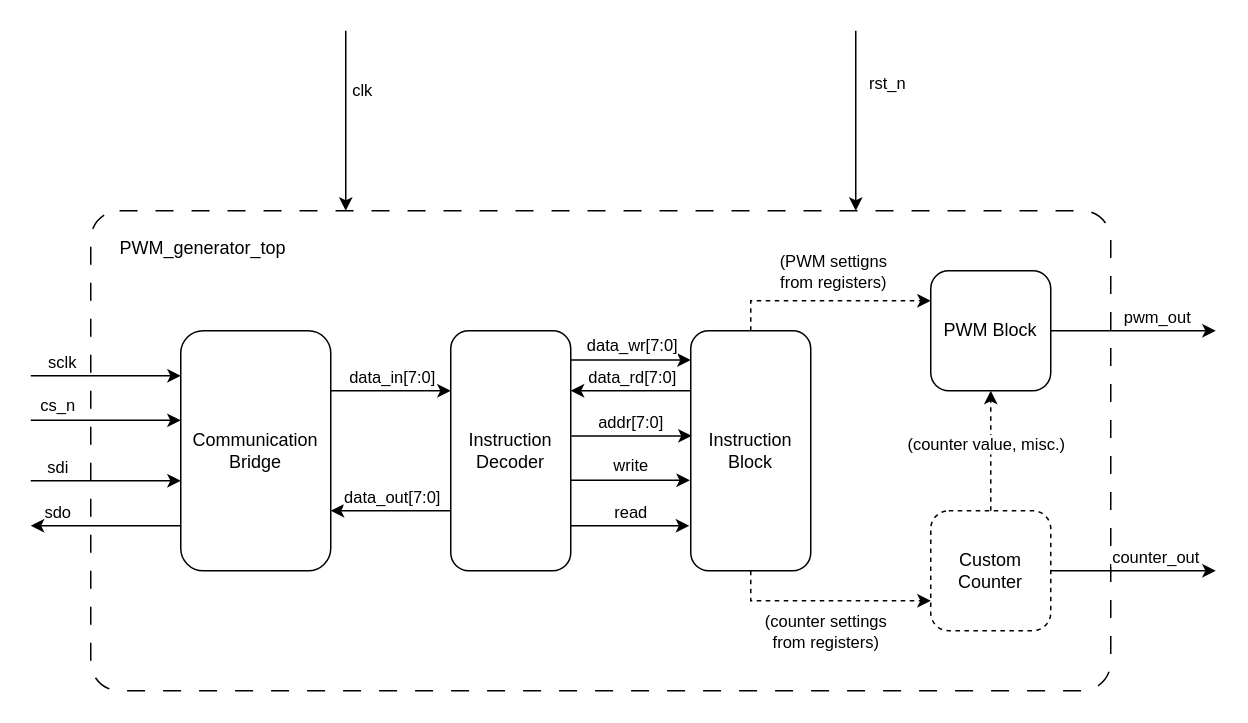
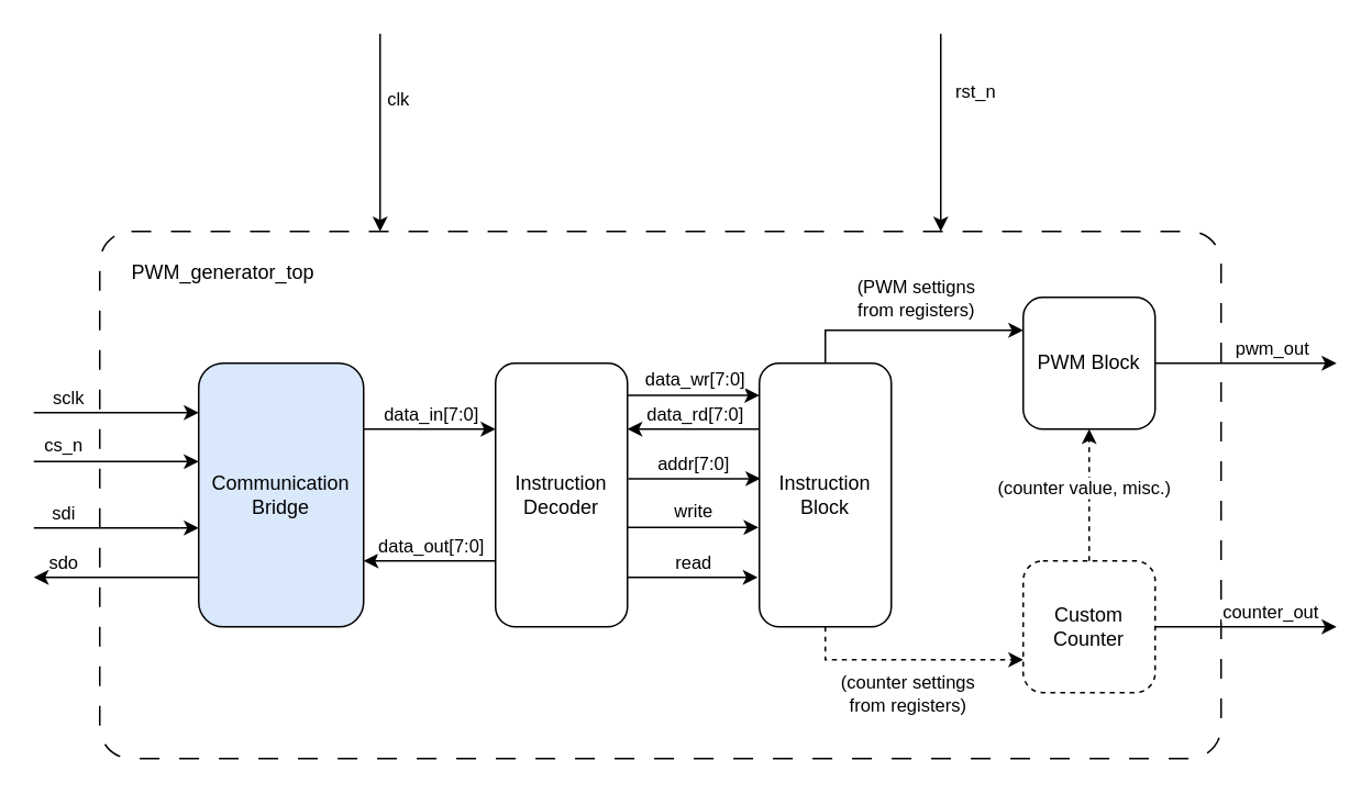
  <mxCell id="0" />
  <mxCell id="1" parent="0" />
  <mxCell id="2" value="" style="rounded=1;whiteSpace=wrap;html=1;arcSize=6;dashed=1;dashPattern=12 12;fillColor=none;" vertex="1" parent="1"><mxGeometry x="60" y="140" width="680" height="320" as="geometry" /></mxCell>
  <mxCell id="3" value="Instruction Decoder" style="rounded=1;whiteSpace=wrap;html=1;" vertex="1" parent="1"><mxGeometry x="300" y="220" width="80" height="160" as="geometry" /></mxCell>
  <mxCell id="4" value="Instruction Block" style="rounded=1;whiteSpace=wrap;html=1;" vertex="1" parent="1"><mxGeometry x="460" y="220" width="80" height="160" as="geometry" /></mxCell>
  <mxCell id="5" value="Custom Counter" style="rounded=1;whiteSpace=wrap;html=1;dashed=1;" vertex="1" parent="1"><mxGeometry x="620" y="340" width="80" height="80" as="geometry" /></mxCell>
  <mxCell id="6" value="PWM Block" style="rounded=1;whiteSpace=wrap;html=1;" vertex="1" parent="1"><mxGeometry x="620" y="180" width="80" height="80" as="geometry" /></mxCell>
- <mxCell id="7" value="Communication Bridge" style="rounded=1;whiteSpace=wrap;html=1;" vertex="1" parent="1"><mxGeometry x="120" y="220" width="100" height="160" as="geometry" /></mxCell>
+ <mxCell id="7" value="Communication Bridge" style="rounded=1;whiteSpace=wrap;html=1;fillColor=#dae8fc;" vertex="1" parent="1"><mxGeometry x="120" y="220" width="100" height="160" as="geometry" /></mxCell>
  <mxCell id="8" value="" style="endArrow=classic;html=1;rounded=0;entryX=0;entryY=0.25;entryDx=0;entryDy=0;" edge="1" parent="1"><mxGeometry width="50" height="50" relative="1" as="geometry"><mxPoint x="20" y="250" as="sourcePoint" /><mxPoint x="120" y="250" as="targetPoint" /></mxGeometry></mxCell>
  <mxCell id="9" value="sclk" style="edgeLabel;html=1;align=center;verticalAlign=middle;resizable=0;points=[];" vertex="1" connectable="0" parent="8"><mxGeometry x="0.067" y="1" relative="1" as="geometry"><mxPoint x="-33" y="-9" as="offset" /></mxGeometry></mxCell>
  <mxCell id="10" value="" style="endArrow=classic;html=1;rounded=0;entryX=0;entryY=0.5;entryDx=0;entryDy=0;" edge="1" parent="1"><mxGeometry width="50" height="50" relative="1" as="geometry"><mxPoint x="20" y="279.71" as="sourcePoint" /><mxPoint x="120" y="279.71" as="targetPoint" /></mxGeometry></mxCell>
  <mxCell id="11" value="cs_n" style="edgeLabel;html=1;align=center;verticalAlign=middle;resizable=0;points=[];" vertex="1" connectable="0" parent="10"><mxGeometry x="-0.664" y="-1" relative="1" as="geometry"><mxPoint y="-11" as="offset" /></mxGeometry></mxCell>
  <mxCell id="12" value="" style="endArrow=classic;html=1;rounded=0;entryX=0;entryY=0.5;entryDx=0;entryDy=0;" edge="1" parent="1"><mxGeometry width="50" height="50" relative="1" as="geometry"><mxPoint x="20" y="320" as="sourcePoint" /><mxPoint x="120" y="320" as="targetPoint" /></mxGeometry></mxCell>
  <mxCell id="13" value="sdi" style="edgeLabel;html=1;align=center;verticalAlign=middle;resizable=0;points=[];" vertex="1" connectable="0" parent="12"><mxGeometry x="-0.653" relative="1" as="geometry"><mxPoint y="-10" as="offset" /></mxGeometry></mxCell>
  <mxCell id="14" value="" style="endArrow=none;html=1;rounded=0;entryX=0;entryY=0.5;entryDx=0;entryDy=0;endFill=0;startArrow=classic;startFill=1;" edge="1" parent="1"><mxGeometry width="50" height="50" relative="1" as="geometry"><mxPoint x="20" y="350" as="sourcePoint" /><mxPoint x="120" y="350" as="targetPoint" /></mxGeometry></mxCell>
  <mxCell id="15" value="sdo" style="edgeLabel;html=1;align=center;verticalAlign=middle;resizable=0;points=[];" vertex="1" connectable="0" parent="14"><mxGeometry x="-0.653" y="-3" relative="1" as="geometry"><mxPoint y="-13" as="offset" /></mxGeometry></mxCell>
  <mxCell id="16" value="" style="endArrow=classic;html=1;rounded=0;entryX=0;entryY=0.25;entryDx=0;entryDy=0;exitX=1;exitY=0.25;exitDx=0;exitDy=0;" edge="1" parent="1" source="7" target="3"><mxGeometry width="50" height="50" relative="1" as="geometry"><mxPoint x="-70" y="230" as="sourcePoint" /><mxPoint y="180" as="targetPoint" x="-20" /></mxGeometry></mxCell>
  <mxCell id="17" value="data_in[7:0]" style="edgeLabel;html=1;align=center;verticalAlign=middle;resizable=0;points=[];" vertex="1" connectable="0" parent="16"><mxGeometry x="-0.217" y="1" relative="1" as="geometry"><mxPoint x="9" y="-9" as="offset" /></mxGeometry></mxCell>
  <mxCell id="18" value="" style="endArrow=classic;html=1;rounded=0;exitX=0;exitY=0.75;exitDx=0;exitDy=0;entryX=1;entryY=0.75;entryDx=0;entryDy=0;" edge="1" parent="1" source="3" target="7"><mxGeometry width="50" height="50" relative="1" as="geometry"><mxPoint x="-90" y="340" as="sourcePoint" /><mxPoint x="-40" y="290" as="targetPoint" /></mxGeometry></mxCell>
  <mxCell id="19" value="data_out[7:0]" style="edgeLabel;html=1;align=center;verticalAlign=middle;resizable=0;points=[];" vertex="1" connectable="0" parent="18"><mxGeometry x="0.157" relative="1" as="geometry"><mxPoint x="6" y="-10" as="offset" /></mxGeometry></mxCell>
  <mxCell id="20" value="" style="endArrow=classic;html=1;rounded=0;entryX=0.25;entryY=0;entryDx=0;entryDy=0;" edge="1" parent="1" target="2"><mxGeometry width="50" height="50" relative="1" as="geometry"><mxPoint x="230" y="20" as="sourcePoint" /><mxPoint x="330" y="0" as="targetPoint" /></mxGeometry></mxCell>
  <mxCell id="21" value="clk" style="edgeLabel;html=1;align=center;verticalAlign=middle;resizable=0;points=[];" vertex="1" connectable="0" parent="20"><mxGeometry x="-0.266" relative="1" as="geometry"><mxPoint x="10" y="-5" as="offset" /></mxGeometry></mxCell>
  <mxCell id="22" value="" style="endArrow=classic;html=1;rounded=0;entryX=0.75;entryY=0;entryDx=0;entryDy=0;" edge="1" parent="1" target="2"><mxGeometry width="50" height="50" relative="1" as="geometry"><mxPoint x="570" y="20" as="sourcePoint" /><mxPoint x="620" y="0" as="targetPoint" /></mxGeometry></mxCell>
  <mxCell id="23" value="rst_n" style="edgeLabel;html=1;align=center;verticalAlign=middle;resizable=0;points=[];" vertex="1" connectable="0" parent="22"><mxGeometry x="-0.437" y="-3" relative="1" as="geometry"><mxPoint x="23" as="offset" /></mxGeometry></mxCell>
  <mxCell id="24" value="" style="endArrow=classic;html=1;rounded=0;entryX=0;entryY=0.122;entryDx=0;entryDy=0;exitX=1;exitY=0.122;exitDx=0;exitDy=0;entryPerimeter=0;exitPerimeter=0;" edge="1" parent="1" source="3" target="4"><mxGeometry width="50" height="50" relative="1" as="geometry"><mxPoint x="330" y="40" as="sourcePoint" /><mxPoint x="380" y="-10" as="targetPoint" /></mxGeometry></mxCell>
  <mxCell id="25" value="data_wr[7:0]" style="edgeLabel;html=1;align=center;verticalAlign=middle;resizable=0;points=[];" vertex="1" connectable="0" parent="24"><mxGeometry x="-0.22" y="-1" relative="1" as="geometry"><mxPoint x="9" y="-11" as="offset" /></mxGeometry></mxCell>
  <mxCell id="26" value="" style="endArrow=classic;html=1;rounded=0;exitX=0;exitY=0.25;exitDx=0;exitDy=0;entryX=1;entryY=0.25;entryDx=0;entryDy=0;" edge="1" parent="1" source="4" target="3"><mxGeometry width="50" height="50" relative="1" as="geometry"><mxPoint x="370" y="90" as="sourcePoint" /><mxPoint x="420" y="40" as="targetPoint" /></mxGeometry></mxCell>
  <mxCell id="27" value="data_rd[7:0]" style="edgeLabel;html=1;align=center;verticalAlign=middle;resizable=0;points=[];" vertex="1" connectable="0" parent="26"><mxGeometry x="0.206" relative="1" as="geometry"><mxPoint x="8" y="-10" as="offset" /></mxGeometry></mxCell>
  <mxCell id="28" value="" style="endArrow=classic;html=1;rounded=0;entryX=0.5;entryY=1;entryDx=0;entryDy=0;exitX=0.5;exitY=0;exitDx=0;exitDy=0;dashed=1;" edge="1" parent="1" source="5" target="6"><mxGeometry width="50" height="50" relative="1" as="geometry"><mxPoint x="-40" y="480" as="sourcePoint" /><mxPoint x="10" y="430" as="targetPoint" /></mxGeometry></mxCell>
  <mxCell id="29" value="(counter value, misc.)" style="edgeLabel;html=1;align=center;verticalAlign=middle;resizable=0;points=[];" vertex="1" connectable="0" parent="28"><mxGeometry x="0.121" y="4" relative="1" as="geometry"><mxPoint as="offset" /></mxGeometry></mxCell>
- <mxCell id="30" value="" style="endArrow=classic;html=1;rounded=0;entryX=0;entryY=0.25;entryDx=0;entryDy=0;exitX=0.5;exitY=0;exitDx=0;exitDy=0;dashed=1;" edge="1" parent="1" source="4" target="6"><mxGeometry width="50" height="50" relative="1" as="geometry"><mxPoint x="380" y="80" as="sourcePoint" /><mxPoint x="430" y="30" as="targetPoint" /><Array as="points"><mxPoint x="500" y="200" /></Array></mxGeometry></mxCell>
+ <mxCell id="30" value="" style="endArrow=classic;html=1;rounded=0;entryX=0;entryY=0.25;entryDx=0;entryDy=0;exitX=0.5;exitY=0;exitDx=0;exitDy=0;dashed=0;" edge="1" parent="1" source="4" target="6"><mxGeometry width="50" height="50" relative="1" as="geometry"><mxPoint x="380" y="80" as="sourcePoint" /><mxPoint x="430" y="30" as="targetPoint" /><Array as="points"><mxPoint x="500" y="200" /></Array></mxGeometry></mxCell>
  <mxCell id="31" value="(PWM settigns&lt;div&gt;from registers)&lt;/div&gt;" style="edgeLabel;html=1;align=center;verticalAlign=middle;resizable=0;points=[];" vertex="1" connectable="0" parent="30"><mxGeometry x="0.05" y="1" relative="1" as="geometry"><mxPoint y="-19" as="offset" /></mxGeometry></mxCell>
  <mxCell id="32" value="" style="endArrow=classic;html=1;rounded=0;entryX=0;entryY=0.75;entryDx=0;entryDy=0;exitX=0.5;exitY=1;exitDx=0;exitDy=0;dashed=1;" edge="1" parent="1" source="4" target="5"><mxGeometry width="50" height="50" relative="1" as="geometry"><mxPoint x="430" y="70" as="sourcePoint" /><mxPoint x="480" y="20" as="targetPoint" /><Array as="points"><mxPoint x="500" y="400" /></Array></mxGeometry></mxCell>
  <mxCell id="33" value="(counter settings&lt;div&gt;from registers)&lt;/div&gt;" style="edgeLabel;html=1;align=center;verticalAlign=middle;resizable=0;points=[];" vertex="1" connectable="0" parent="32"><mxGeometry x="-0.179" relative="1" as="geometry"><mxPoint x="12" y="20" as="offset" /></mxGeometry></mxCell>
  <mxCell id="34" value="" style="endArrow=classic;html=1;rounded=0;exitX=1;exitY=0.5;exitDx=0;exitDy=0;" edge="1" parent="1" source="6"><mxGeometry width="50" height="50" relative="1" as="geometry"><mxPoint x="760" y="200" as="sourcePoint" /><mxPoint x="810" y="220" as="targetPoint" /></mxGeometry></mxCell>
  <mxCell id="35" value="pwm_out" style="edgeLabel;html=1;align=center;verticalAlign=middle;resizable=0;points=[];" vertex="1" connectable="0" parent="34"><mxGeometry x="0.076" relative="1" as="geometry"><mxPoint x="11" y="-10" as="offset" /></mxGeometry></mxCell>
  <mxCell id="36" value="" style="endArrow=classic;html=1;rounded=0;exitX=1;exitY=0.5;exitDx=0;exitDy=0;" edge="1" parent="1" source="5"><mxGeometry width="50" height="50" relative="1" as="geometry"><mxPoint x="780" y="360" as="sourcePoint" /><mxPoint x="810" y="380" as="targetPoint" /></mxGeometry></mxCell>
  <mxCell id="37" value="counter_out" style="edgeLabel;html=1;align=center;verticalAlign=middle;resizable=0;points=[];" vertex="1" connectable="0" parent="36"><mxGeometry x="0.118" y="-2" relative="1" as="geometry"><mxPoint x="8" y="-12" as="offset" /></mxGeometry></mxCell>
  <mxCell id="38" value="" style="endArrow=classic;html=1;rounded=0;exitX=1.006;exitY=0.439;exitDx=0;exitDy=0;entryX=0.008;entryY=0.438;entryDx=0;entryDy=0;entryPerimeter=0;exitPerimeter=0;" edge="1" parent="1" source="3" target="4"><mxGeometry width="50" height="50" relative="1" as="geometry"><mxPoint x="450" y="310" as="sourcePoint" /><mxPoint x="370" y="310" as="targetPoint" /></mxGeometry></mxCell>
  <mxCell id="39" value="addr[7:0]" style="edgeLabel;html=1;align=center;verticalAlign=middle;resizable=0;points=[];" vertex="1" connectable="0" parent="38"><mxGeometry x="0.206" relative="1" as="geometry"><mxPoint x="-9" y="-10" as="offset" /></mxGeometry></mxCell>
  <mxCell id="40" value="" style="endArrow=classic;html=1;rounded=0;exitX=1.001;exitY=0.623;exitDx=0;exitDy=0;entryX=-0.007;entryY=0.623;entryDx=0;entryDy=0;entryPerimeter=0;exitPerimeter=0;" edge="1" parent="1" source="3" target="4"><mxGeometry width="50" height="50" relative="1" as="geometry"><mxPoint x="379" y="350" as="sourcePoint" /><mxPoint x="460" y="350" as="targetPoint" /></mxGeometry></mxCell>
  <mxCell id="41" value="write" style="edgeLabel;html=1;align=center;verticalAlign=middle;resizable=0;points=[];" vertex="1" connectable="0" parent="40"><mxGeometry x="0.206" relative="1" as="geometry"><mxPoint x="-9" y="-10" as="offset" /></mxGeometry></mxCell>
  <mxCell id="42" value="" style="endArrow=classic;html=1;rounded=0;exitX=1.001;exitY=0.623;exitDx=0;exitDy=0;entryX=-0.007;entryY=0.623;entryDx=0;entryDy=0;entryPerimeter=0;exitPerimeter=0;" edge="1" parent="1"><mxGeometry width="50" height="50" relative="1" as="geometry"><mxPoint x="380" y="350" as="sourcePoint" /><mxPoint x="459" y="350" as="targetPoint" /></mxGeometry></mxCell>
  <mxCell id="43" value="read" style="edgeLabel;html=1;align=center;verticalAlign=middle;resizable=0;points=[];" vertex="1" connectable="0" parent="42"><mxGeometry x="0.206" relative="1" as="geometry"><mxPoint x="-9" y="-10" as="offset" /></mxGeometry></mxCell>
  <mxCell id="44" value="PWM_generator_top" style="text;html=1;align=center;verticalAlign=middle;whiteSpace=wrap;rounded=0;" vertex="1" parent="1"><mxGeometry x="70" y="150" width="130" height="30" as="geometry" /></mxCell>
